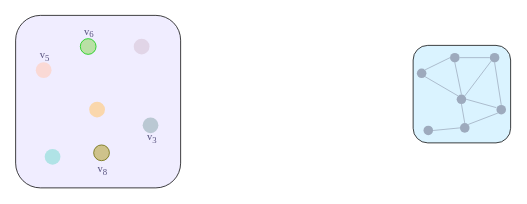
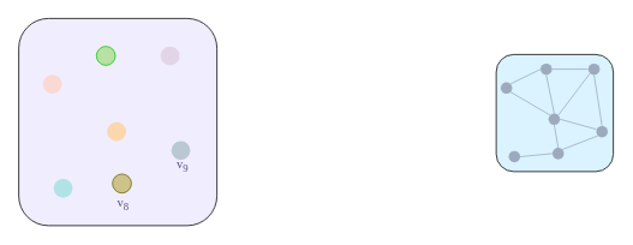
  <mxCell id="0" />
  <mxCell id="1" parent="0" />
  <mxCell id="2" value="" style="group" vertex="1" connectable="0" parent="1"><mxGeometry x="550" y="60" width="130" height="130" as="geometry" /></mxCell>
  <mxCell id="3" value="" style="rounded=1;whiteSpace=wrap;html=1;shadow=0;sketch=0;strokeColor=default;strokeWidth=1;fontFamily=Times New Roman;fontSize=18;fontColor=#56517e;fillColor=#DAF3FF;container=0;movable=1;resizable=1;rotatable=1;deletable=1;editable=1;locked=0;connectable=1;" vertex="1" parent="2"><mxGeometry width="130" height="130" as="geometry" /></mxCell>
  <mxCell id="4" value="" style="group;movable=1;resizable=1;rotatable=1;deletable=1;editable=1;locked=0;connectable=1;" vertex="1" connectable="0" parent="2"><mxGeometry x="5" y="10.0" width="120" height="110" as="geometry" /></mxCell>
  <mxCell id="5" value="" style="ellipse;whiteSpace=wrap;html=1;aspect=fixed;fillColor=#9DAABD;strokeColor=none;direction=east;container=0;rounded=0;shadow=0;sketch=0;strokeWidth=2;fontFamily=Times New Roman;fontSize=18;fontColor=#56517e;movable=1;resizable=1;rotatable=1;deletable=1;editable=1;locked=0;connectable=1;" vertex="1" parent="4"><mxGeometry x="97.268" width="12.735" height="12.735" as="geometry" /></mxCell>
  <mxCell id="6" value="" style="ellipse;whiteSpace=wrap;html=1;aspect=fixed;fillColor=#9DAABD;strokeColor=none;container=0;rounded=0;shadow=0;sketch=0;strokeWidth=2;fontFamily=Times New Roman;fontSize=18;fontColor=#56517e;movable=1;resizable=1;rotatable=1;deletable=1;editable=1;locked=0;connectable=1;" vertex="1" parent="4"><mxGeometry x="53.055" y="55.495" width="12.735" height="12.735" as="geometry" /></mxCell>
  <mxCell id="7" value="" style="ellipse;whiteSpace=wrap;html=1;aspect=fixed;fillColor=#9DAABD;strokeColor=none;container=0;rounded=0;shadow=0;sketch=0;strokeWidth=2;fontFamily=Times New Roman;fontSize=18;fontColor=#56517e;movable=1;resizable=1;rotatable=1;deletable=1;editable=1;locked=0;connectable=1;" vertex="1" parent="4"><mxGeometry x="106.111" y="69.369" width="12.735" height="12.735" as="geometry" /></mxCell>
  <mxCell id="8" value="" style="ellipse;whiteSpace=wrap;html=1;aspect=fixed;fillColor=#9DAABD;strokeColor=none;container=0;rounded=0;shadow=0;sketch=0;strokeWidth=2;fontFamily=Times New Roman;fontSize=18;fontColor=#56517e;movable=1;resizable=1;rotatable=1;deletable=1;editable=1;locked=0;connectable=1;" vertex="1" parent="4"><mxGeometry y="20.811" width="12.735" height="12.735" as="geometry" /></mxCell>
  <mxCell id="9" value="" style="ellipse;whiteSpace=wrap;html=1;aspect=fixed;fillColor=#9DAABD;strokeColor=none;container=0;rounded=0;shadow=0;sketch=0;strokeWidth=2;fontFamily=Times New Roman;fontSize=18;fontColor=#56517e;movable=1;resizable=1;rotatable=1;deletable=1;editable=1;locked=0;connectable=1;" vertex="1" parent="4"><mxGeometry x="8.843" y="97.117" width="12.735" height="12.735" as="geometry" /></mxCell>
  <mxCell id="10" value="" style="ellipse;whiteSpace=wrap;html=1;aspect=fixed;fillColor=#9DAABD;strokeColor=none;container=0;rounded=0;shadow=0;sketch=0;strokeWidth=1;fontFamily=Times New Roman;fontSize=18;fontColor=#56517e;movable=1;resizable=1;rotatable=1;deletable=1;editable=1;locked=0;connectable=1;" vertex="1" parent="4"><mxGeometry x="44.213" width="12.735" height="12.735" as="geometry" /></mxCell>
  <mxCell id="11" value="" style="ellipse;whiteSpace=wrap;html=1;aspect=fixed;fillColor=#9DAABD;strokeColor=none;container=0;rounded=0;shadow=0;sketch=0;strokeWidth=1;fontFamily=Times New Roman;fontSize=18;movable=1;resizable=1;rotatable=1;deletable=1;editable=1;locked=0;connectable=1;" vertex="1" parent="4"><mxGeometry x="57.477" y="93.649" width="12.735" height="12.735" as="geometry" /></mxCell>
  <mxCell id="12" value="" style="endArrow=none;html=1;rounded=1;exitX=0.5;exitY=1;exitDx=0;exitDy=0;entryX=0.5;entryY=0;entryDx=0;entryDy=0;strokeColor=#9DAABD;movable=1;resizable=1;rotatable=1;deletable=1;editable=1;locked=0;connectable=1;" edge="1" parent="4" source="5" target="7"><mxGeometry width="50" height="50" relative="1" as="geometry"><mxPoint x="93.402" y="-113.989" as="sourcePoint" /><mxPoint x="156.41" y="-172.432" as="targetPoint" /></mxGeometry></mxCell>
  <mxCell id="13" value="" style="endArrow=none;html=1;rounded=1;exitX=1;exitY=0.5;exitDx=0;exitDy=0;entryX=0;entryY=0.5;entryDx=0;entryDy=0;strokeColor=#9DAABD;movable=1;resizable=1;rotatable=1;deletable=1;editable=1;locked=0;connectable=1;" edge="1" parent="4" source="10" target="5"><mxGeometry width="50" height="50" relative="1" as="geometry"><mxPoint x="93.402" y="-113.989" as="sourcePoint" /><mxPoint x="156.41" y="-172.432" as="targetPoint" /></mxGeometry></mxCell>
  <mxCell id="14" value="" style="endArrow=none;html=1;rounded=1;entryX=0;entryY=1;entryDx=0;entryDy=0;exitX=1;exitY=0;exitDx=0;exitDy=0;strokeColor=#9DAABD;movable=1;resizable=1;rotatable=1;deletable=1;editable=1;locked=0;connectable=1;" edge="1" parent="4" source="11" target="7"><mxGeometry width="50" height="50" relative="1" as="geometry"><mxPoint x="93.402" y="108.094" as="sourcePoint" /><mxPoint x="109.784" y="18.092" as="targetPoint" /></mxGeometry></mxCell>
  <mxCell id="15" value="" style="endArrow=none;html=1;rounded=1;exitX=0.5;exitY=1;exitDx=0;exitDy=0;entryX=0.5;entryY=0;entryDx=0;entryDy=0;strokeColor=#9DAABD;movable=1;resizable=1;rotatable=1;deletable=1;editable=1;locked=0;connectable=1;" edge="1" parent="4" source="6" target="11"><mxGeometry width="50" height="50" relative="1" as="geometry"><mxPoint x="83.321" y="29.781" as="sourcePoint" /><mxPoint x="122.386" y="29.781" as="targetPoint" /></mxGeometry></mxCell>
  <mxCell id="16" value="" style="endArrow=none;html=1;rounded=1;exitX=1;exitY=0;exitDx=0;exitDy=0;entryX=0;entryY=0.5;entryDx=0;entryDy=0;strokeColor=#9DAABD;movable=1;resizable=1;rotatable=1;deletable=1;editable=1;locked=0;connectable=1;" edge="1" parent="4" source="8" target="10"><mxGeometry width="50" height="50" relative="1" as="geometry"><mxPoint x="95.922" y="41.469" as="sourcePoint" /><mxPoint x="134.987" y="41.469" as="targetPoint" /></mxGeometry></mxCell>
  <mxCell id="17" value="" style="endArrow=none;html=1;rounded=1;exitX=1;exitY=0.5;exitDx=0;exitDy=0;entryX=0;entryY=0.5;entryDx=0;entryDy=0;strokeColor=#9DAABD;movable=1;resizable=1;rotatable=1;deletable=1;editable=1;locked=0;connectable=1;" edge="1" parent="4" source="9" target="11"><mxGeometry width="50" height="50" relative="1" as="geometry"><mxPoint x="108.524" y="53.158" as="sourcePoint" /><mxPoint x="147.589" y="53.158" as="targetPoint" /></mxGeometry></mxCell>
  <mxCell id="18" value="" style="endArrow=none;html=1;rounded=1;exitX=1;exitY=1;exitDx=0;exitDy=0;entryX=0;entryY=0;entryDx=0;entryDy=0;strokeColor=#9DAABD;movable=1;resizable=1;rotatable=1;deletable=1;editable=1;locked=0;connectable=1;" edge="1" parent="4" source="8" target="6"><mxGeometry width="50" height="50" relative="1" as="geometry"><mxPoint x="121.125" y="64.846" as="sourcePoint" /><mxPoint x="160.19" y="64.846" as="targetPoint" /></mxGeometry></mxCell>
  <mxCell id="19" value="" style="endArrow=none;html=1;rounded=1;exitX=1;exitY=0.5;exitDx=0;exitDy=0;strokeColor=#9DAABD;movable=1;resizable=1;rotatable=1;deletable=1;editable=1;locked=0;connectable=1;" edge="1" parent="4" source="6"><mxGeometry width="50" height="50" relative="1" as="geometry"><mxPoint x="146.328" y="88.224" as="sourcePoint" /><mxPoint x="106.003" y="73.028" as="targetPoint" /></mxGeometry></mxCell>
  <mxCell id="20" value="" style="endArrow=none;html=1;rounded=1;exitX=0.5;exitY=1;exitDx=0;exitDy=0;entryX=0.5;entryY=0;entryDx=0;entryDy=0;strokeColor=#9DAABD;movable=1;resizable=1;rotatable=1;deletable=1;editable=1;locked=0;connectable=1;" edge="1" parent="4" source="10" target="6"><mxGeometry width="50" height="50" relative="1" as="geometry"><mxPoint x="158.93" y="99.912" as="sourcePoint" /><mxPoint x="197.995" y="99.912" as="targetPoint" /></mxGeometry></mxCell>
  <mxCell id="21" value="" style="endArrow=none;html=1;rounded=1;exitX=1;exitY=0;exitDx=0;exitDy=0;entryX=0;entryY=1;entryDx=0;entryDy=0;strokeColor=#9DAABD;movable=1;resizable=1;rotatable=1;deletable=1;editable=1;locked=0;connectable=1;" edge="1" parent="4" source="6" target="5"><mxGeometry width="50" height="50" relative="1" as="geometry"><mxPoint x="171.532" y="111.601" as="sourcePoint" /><mxPoint x="210.596" y="111.601" as="targetPoint" /></mxGeometry></mxCell>
  <mxCell id="22" value="" style="group" vertex="1" connectable="0" parent="1"><mxGeometry x="20" y="20" width="220" height="230" as="geometry" /></mxCell>
  <mxCell id="23" value="" style="rounded=1;whiteSpace=wrap;html=1;shadow=0;sketch=0;strokeColor=default;strokeWidth=1;fontFamily=Times New Roman;fontSize=18;fontColor=#56517e;fillColor=#F0EDFF;movable=1;resizable=1;rotatable=1;deletable=1;editable=1;locked=0;connectable=1;" vertex="1" parent="22"><mxGeometry width="220" height="230" as="geometry" /></mxCell>
  <mxCell id="24" value="" style="group;movable=1;resizable=1;rotatable=1;deletable=1;editable=1;locked=0;connectable=1;" vertex="1" connectable="0" parent="22"><mxGeometry x="15" y="10" width="190" height="210" as="geometry" /></mxCell>
  <mxCell id="25" value="" style="ellipse;whiteSpace=wrap;html=1;aspect=fixed;fillColor=#e1d5e7;strokeColor=none;direction=east;container=0;rounded=0;shadow=0;sketch=0;strokeWidth=2;fontFamily=Times New Roman;fontSize=18;fontColor=#56517e;movable=1;resizable=1;rotatable=1;deletable=1;editable=1;locked=0;connectable=1;" vertex="1" parent="24"><mxGeometry x="142.5" y="21" width="21" height="21" as="geometry" /></mxCell>
  <mxCell id="26" value="" style="ellipse;whiteSpace=wrap;html=1;aspect=fixed;fillColor=#fad7ac;strokeColor=none;container=0;rounded=0;shadow=0;sketch=0;strokeWidth=2;fontFamily=Times New Roman;fontSize=18;fontColor=#56517e;movable=1;resizable=1;rotatable=1;deletable=1;editable=1;locked=0;connectable=1;" vertex="1" parent="24"><mxGeometry x="83.125" y="105" width="21" height="21" as="geometry" /></mxCell>
  <mxCell id="27" value="" style="ellipse;whiteSpace=wrap;html=1;aspect=fixed;fillColor=#bac8d3;strokeColor=none;container=0;rounded=0;shadow=0;sketch=0;strokeWidth=2;fontFamily=Times New Roman;fontSize=18;fontColor=#56517e;movable=1;resizable=1;rotatable=1;deletable=1;editable=1;locked=0;connectable=1;" vertex="1" parent="24"><mxGeometry x="154.375" y="126" width="21" height="21" as="geometry" /></mxCell>
  <mxCell id="28" value="" style="ellipse;whiteSpace=wrap;html=1;aspect=fixed;fillColor=#fad9d5;strokeColor=none;container=0;rounded=0;shadow=0;sketch=0;strokeWidth=2;fontFamily=Times New Roman;fontSize=18;fontColor=#56517e;movable=1;resizable=1;rotatable=1;deletable=1;editable=1;locked=0;connectable=1;" vertex="1" parent="24"><mxGeometry x="11.875" y="52.5" width="21" height="21" as="geometry" /></mxCell>
  <mxCell id="29" value="" style="ellipse;whiteSpace=wrap;html=1;aspect=fixed;fillColor=#b0e3e6;strokeColor=none;container=0;rounded=0;shadow=0;sketch=0;strokeWidth=2;fontFamily=Times New Roman;fontSize=18;fontColor=#56517e;movable=1;resizable=1;rotatable=1;deletable=1;editable=1;locked=0;connectable=1;" vertex="1" parent="24"><mxGeometry x="23.75" y="168" width="21" height="21" as="geometry" /></mxCell>
- <mxCell id="30" value="&lt;font style=&quot;font-size: 14px;&quot;&gt;v&lt;sub style=&quot;&quot;&gt;5&lt;/sub&gt;&lt;/font&gt;" style="text;strokeColor=none;align=center;fillColor=none;html=1;verticalAlign=middle;whiteSpace=wrap;rounded=0;fontSize=18;fontFamily=Times New Roman;fontColor=#56517e;container=0;movable=1;resizable=1;rotatable=1;deletable=1;editable=1;locked=0;connectable=1;" vertex="1" parent="24"><mxGeometry y="31.5" width="47.5" height="21" as="geometry" /></mxCell>
- <mxCell id="31" value="&lt;font style=&quot;font-size: 14px;&quot;&gt;v&lt;sub style=&quot;&quot;&gt;3&lt;/sub&gt;&lt;/font&gt;" style="text;strokeColor=none;align=center;fillColor=none;html=1;verticalAlign=middle;whiteSpace=wrap;rounded=0;fontSize=18;fontFamily=Times New Roman;fontColor=#56517e;container=0;movable=1;resizable=1;rotatable=1;deletable=1;editable=1;locked=0;connectable=1;" vertex="1" parent="24"><mxGeometry x="142.5" y="141.75" width="47.5" height="21" as="geometry" /></mxCell>
+ <mxCell id="31" value="&lt;font style=&quot;font-size: 14px;&quot;&gt;v&lt;sub style=&quot;&quot;&gt;9&lt;/sub&gt;&lt;/font&gt;" style="text;strokeColor=none;align=center;fillColor=none;html=1;verticalAlign=middle;whiteSpace=wrap;rounded=0;fontSize=18;fontFamily=Times New Roman;fontColor=#56517e;container=0;movable=1;resizable=1;rotatable=1;deletable=1;editable=1;locked=0;connectable=1;" vertex="1" parent="24"><mxGeometry x="142.5" y="141.75" width="47.5" height="21" as="geometry" /></mxCell>
  <mxCell id="32" value="" style="ellipse;whiteSpace=wrap;html=1;aspect=fixed;fillColor=#B9E0A5;strokeColor=#00CC00;container=0;rounded=0;shadow=0;sketch=0;strokeWidth=1;fontFamily=Times New Roman;fontSize=18;fontColor=#56517e;movable=1;resizable=1;rotatable=1;deletable=1;editable=1;locked=0;connectable=1;" vertex="1" parent="24"><mxGeometry x="71.25" y="21" width="21" height="21" as="geometry" /></mxCell>
  <mxCell id="33" value="" style="ellipse;whiteSpace=wrap;html=1;aspect=fixed;fillColor=#CEC28B;strokeColor=#666600;container=0;rounded=0;shadow=0;sketch=0;strokeWidth=1;fontFamily=Times New Roman;fontSize=18;movable=1;resizable=1;rotatable=1;deletable=1;editable=1;locked=0;connectable=1;" vertex="1" parent="24"><mxGeometry x="89.062" y="162.75" width="21" height="21" as="geometry" /></mxCell>
- <mxCell id="34" value="&lt;font style=&quot;font-size: 14px;&quot;&gt;v&lt;sub style=&quot;&quot;&gt;6&lt;/sub&gt;&lt;/font&gt;" style="text;strokeColor=none;align=center;fillColor=none;html=1;verticalAlign=middle;whiteSpace=wrap;rounded=0;fontSize=18;fontFamily=Times New Roman;fontColor=#56517e;container=0;movable=1;resizable=1;rotatable=1;deletable=1;editable=1;locked=0;connectable=1;" vertex="1" parent="24"><mxGeometry x="59.375" width="47.5" height="21" as="geometry" /></mxCell>
  <mxCell id="35" value="&lt;font style=&quot;font-size: 14px;&quot;&gt;v&lt;sub style=&quot;&quot;&gt;8&lt;/sub&gt;&lt;/font&gt;" style="text;strokeColor=none;align=center;fillColor=none;html=1;verticalAlign=middle;whiteSpace=wrap;rounded=0;fontSize=18;fontFamily=Times New Roman;fontColor=#56517e;container=0;movable=1;resizable=1;rotatable=1;deletable=1;editable=1;locked=0;connectable=1;" vertex="1" parent="24"><mxGeometry x="77.188" y="183.75" width="47.5" height="21" as="geometry" /></mxCell>
